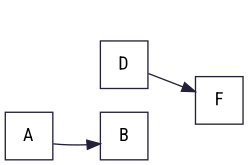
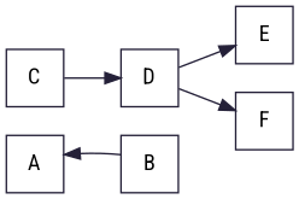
  digraph {
    color="#242038"
    fontname="Roboto Condensed"
    rankdir=LR
    node [color="#242038" fontname="Roboto Condensed" shape=square]
    edge [color="#242038" fontname="Roboto Condensed"]
    A
    B
+   C
    D
+   E
    F
-   A -> B
+   B -> A
+   C -> D
+   D -> E
    D -> F
  }
